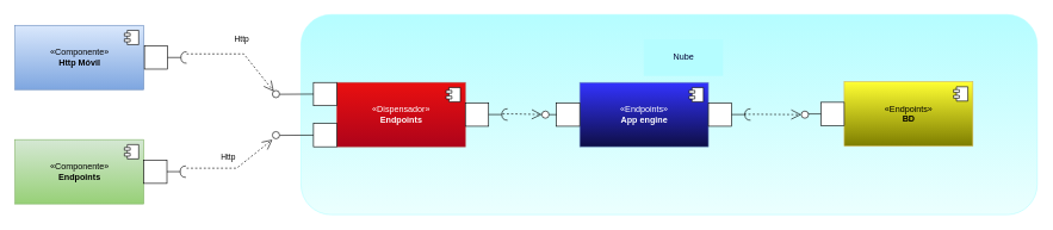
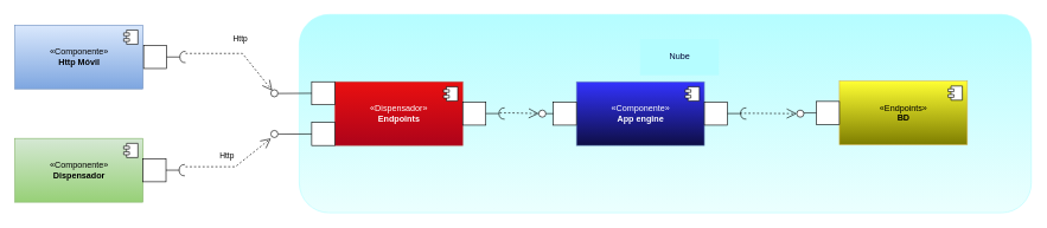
  <mxCell id="0" />
  <mxCell id="1" parent="0" />
  <mxCell id="2" value="«Componente»&lt;br&gt;&lt;b&gt;Http&amp;nbsp;Móvil&lt;/b&gt;" style="html=1;dropTarget=0;fillColor=#dae8fc;gradientColor=#7ea6e0;strokeColor=#6c8ebf;" vertex="1" parent="1"><mxGeometry x="20" y="35" width="180" height="90" as="geometry" /></mxCell>
  <mxCell id="3" value="" style="shape=module;jettyWidth=8;jettyHeight=4;" vertex="1" parent="2"><mxGeometry x="1" width="20" height="20" relative="1" as="geometry"><mxPoint x="-27" y="7" as="offset" /></mxGeometry></mxCell>
- <mxCell id="4" value="«Componente»&lt;br&gt;&lt;b&gt;Endpoints&lt;/b&gt;" style="html=1;dropTarget=0;fillColor=#d5e8d4;gradientColor=#97d077;strokeColor=#82b366;" vertex="1" parent="1"><mxGeometry x="20" y="195" width="180" height="90" as="geometry" /></mxCell>
+ <mxCell id="4" value="«Componente»&lt;br&gt;&lt;b&gt;Dispensador&lt;/b&gt;" style="html=1;dropTarget=0;fillColor=#d5e8d4;gradientColor=#97d077;strokeColor=#82b366;" vertex="1" parent="1"><mxGeometry x="20" y="195" width="180" height="90" as="geometry" /></mxCell>
  <mxCell id="5" value="" style="shape=module;jettyWidth=8;jettyHeight=4;" vertex="1" parent="4"><mxGeometry x="1" width="20" height="20" relative="1" as="geometry"><mxPoint x="-27" y="7" as="offset" /></mxGeometry></mxCell>
  <mxCell id="6" value="" style="rounded=1;whiteSpace=wrap;html=1;fillColor=#B5FDFF;strokeColor=#B5FDFF;gradientColor=#EBFFFE;" vertex="1" parent="1"><mxGeometry x="420" y="20" width="1030" height="280" as="geometry" /></mxCell>
  <mxCell id="7" value="«Dispensador»&lt;br&gt;&lt;b&gt;Endpoints&lt;/b&gt;" style="html=1;dropTarget=0;fillColor=#AD031A;gradientColor=#EA1010;strokeColor=#b85450;gradientDirection=north;fontColor=#FFFFFF;" vertex="1" parent="1"><mxGeometry x="470" y="115" width="180" height="90" as="geometry" /></mxCell>
  <mxCell id="8" value="" style="shape=module;jettyWidth=8;jettyHeight=4;" vertex="1" parent="7"><mxGeometry x="1" width="20" height="20" relative="1" as="geometry"><mxPoint x="-27" y="7" as="offset" /></mxGeometry></mxCell>
- <mxCell id="9" value="«Endpoints»&lt;br&gt;&lt;b&gt;App engine&lt;/b&gt;" style="html=1;dropTarget=0;fillColor=#3333FF;gradientColor=#0E0E45;strokeColor=#6c8ebf;fontColor=#FFFFFF;" vertex="1" parent="1"><mxGeometry x="810" y="115" width="180" height="90" as="geometry" /></mxCell>
+ <mxCell id="9" value="«Componente»&lt;br&gt;&lt;b&gt;App engine&lt;/b&gt;" style="html=1;dropTarget=0;fillColor=#3333FF;gradientColor=#0E0E45;strokeColor=#6c8ebf;fontColor=#FFFFFF;" vertex="1" parent="1"><mxGeometry x="810" y="115" width="180" height="90" as="geometry" /></mxCell>
  <mxCell id="10" value="" style="shape=module;jettyWidth=8;jettyHeight=4;" vertex="1" parent="9"><mxGeometry x="1" width="20" height="20" relative="1" as="geometry"><mxPoint x="-27" y="7" as="offset" /></mxGeometry></mxCell>
  <mxCell id="11" value="«Endpoints»&lt;br&gt;&lt;b&gt;BD&lt;/b&gt;" style="html=1;dropTarget=0;fillColor=#FFFF33;gradientColor=#7D7D00;strokeColor=#d6b656;gradientDirection=south;" vertex="1" parent="1"><mxGeometry x="1180" y="114" width="180" height="90" as="geometry" /></mxCell>
  <mxCell id="12" value="" style="shape=module;jettyWidth=8;jettyHeight=4;" vertex="1" parent="11"><mxGeometry x="1" width="20" height="20" relative="1" as="geometry"><mxPoint x="-27" y="7" as="offset" /></mxGeometry></mxCell>
  <mxCell id="13" value="" style="whiteSpace=wrap;html=1;aspect=fixed;" vertex="1" parent="1"><mxGeometry x="201" y="63.75" width="32.5" height="32.5" as="geometry" /></mxCell>
  <mxCell id="14" value="" style="whiteSpace=wrap;html=1;aspect=fixed;" vertex="1" parent="1"><mxGeometry x="200" y="223.75" width="32.5" height="32.5" as="geometry" /></mxCell>
  <mxCell id="15" value="" style="whiteSpace=wrap;html=1;aspect=fixed;" vertex="1" parent="1"><mxGeometry x="437.5" y="115" width="32.5" height="32.5" as="geometry" /></mxCell>
  <mxCell id="16" value="" style="whiteSpace=wrap;html=1;aspect=fixed;" vertex="1" parent="1"><mxGeometry x="437.5" y="172.5" width="32.5" height="32.5" as="geometry" /></mxCell>
  <mxCell id="17" value="" style="rounded=0;orthogonalLoop=1;jettySize=auto;html=1;endArrow=none;endFill=0;sketch=0;sourcePerimeterSpacing=0;targetPerimeterSpacing=0;exitX=0;exitY=0.5;exitDx=0;exitDy=0;" edge="1" parent="1" source="16"><mxGeometry relative="1" as="geometry"><mxPoint x="730" y="260" as="sourcePoint" /><mxPoint x="390" y="189" as="targetPoint" /></mxGeometry></mxCell>
  <mxCell id="18" value="" style="rounded=0;orthogonalLoop=1;jettySize=auto;html=1;endArrow=halfCircle;endFill=0;endSize=6;strokeWidth=1;sketch=0;exitX=1;exitY=0.5;exitDx=0;exitDy=0;" edge="1" parent="1" source="13"><mxGeometry relative="1" as="geometry"><mxPoint x="770" y="260" as="sourcePoint" /><mxPoint x="260" y="80" as="targetPoint" /></mxGeometry></mxCell>
  <mxCell id="19" value="" style="ellipse;whiteSpace=wrap;html=1;align=center;aspect=fixed;resizable=0;points=[];outlineConnect=0;sketch=0;" vertex="1" parent="1"><mxGeometry x="380" y="183.75" width="10" height="10" as="geometry" /></mxCell>
  <mxCell id="20" value="" style="rounded=0;orthogonalLoop=1;jettySize=auto;html=1;endArrow=halfCircle;endFill=0;endSize=6;strokeWidth=1;sketch=0;exitX=1;exitY=0.5;exitDx=0;exitDy=0;" edge="1" parent="1"><mxGeometry relative="1" as="geometry"><mxPoint x="232.5" y="239.85" as="sourcePoint" /><mxPoint x="259" y="239.85" as="targetPoint" /></mxGeometry></mxCell>
  <mxCell id="21" value="" style="rounded=0;orthogonalLoop=1;jettySize=auto;html=1;endArrow=none;endFill=0;sketch=0;sourcePerimeterSpacing=0;targetPerimeterSpacing=0;exitX=0;exitY=0.5;exitDx=0;exitDy=0;" edge="1" parent="1"><mxGeometry relative="1" as="geometry"><mxPoint x="437.5" y="131.25" as="sourcePoint" /><mxPoint x="390" y="131.5" as="targetPoint" /></mxGeometry></mxCell>
  <mxCell id="22" value="" style="ellipse;whiteSpace=wrap;html=1;align=center;aspect=fixed;resizable=0;points=[];outlineConnect=0;sketch=0;" vertex="1" parent="1"><mxGeometry x="380" y="126.25" width="10" height="10" as="geometry" /></mxCell>
  <mxCell id="23" value="Http" style="endArrow=open;endSize=12;dashed=1;html=1;rounded=0;entryX=0;entryY=1.125;entryDx=0;entryDy=0;entryPerimeter=0;" edge="1" parent="1" target="19"><mxGeometry x="0.054" y="20" width="160" relative="1" as="geometry"><mxPoint x="260" y="235" as="sourcePoint" /><mxPoint x="370" y="185" as="targetPoint" /><Array as="points"><mxPoint x="330" y="235" /></Array><mxPoint as="offset" /></mxGeometry></mxCell>
  <mxCell id="24" value="Http" style="endArrow=open;endSize=12;dashed=1;html=1;rounded=0;" edge="1" parent="1" target="22"><mxGeometry x="0.054" y="20" width="160" relative="1" as="geometry"><mxPoint x="260" y="75" as="sourcePoint" /><mxPoint x="270" y="75" as="targetPoint" /><Array as="points"><mxPoint x="340" y="75" /></Array><mxPoint as="offset" /></mxGeometry></mxCell>
  <mxCell id="25" value="" style="whiteSpace=wrap;html=1;aspect=fixed;" vertex="1" parent="1"><mxGeometry x="650" y="143.75" width="32.5" height="32.5" as="geometry" /></mxCell>
  <mxCell id="26" value="" style="rounded=0;orthogonalLoop=1;jettySize=auto;html=1;endArrow=halfCircle;endFill=0;endSize=6;strokeWidth=1;sketch=0;exitX=1;exitY=0.5;exitDx=0;exitDy=0;" edge="1" parent="1"><mxGeometry relative="1" as="geometry"><mxPoint x="682.5" y="159.85" as="sourcePoint" /><mxPoint x="709" y="159.85" as="targetPoint" /></mxGeometry></mxCell>
  <mxCell id="27" value="" style="whiteSpace=wrap;html=1;aspect=fixed;" vertex="1" parent="1"><mxGeometry x="990" y="143.75" width="32.5" height="32.5" as="geometry" /></mxCell>
  <mxCell id="28" value="" style="rounded=0;orthogonalLoop=1;jettySize=auto;html=1;endArrow=halfCircle;endFill=0;endSize=6;strokeWidth=1;sketch=0;exitX=1;exitY=0.5;exitDx=0;exitDy=0;" edge="1" parent="1"><mxGeometry relative="1" as="geometry"><mxPoint x="1022.5" y="159.85" as="sourcePoint" /><mxPoint x="1049" y="159.85" as="targetPoint" /></mxGeometry></mxCell>
  <mxCell id="29" value="" style="whiteSpace=wrap;html=1;aspect=fixed;" vertex="1" parent="1"><mxGeometry x="777.5" y="143.75" width="32.5" height="32.5" as="geometry" /></mxCell>
  <mxCell id="30" value="" style="rounded=0;orthogonalLoop=1;jettySize=auto;html=1;endArrow=none;endFill=0;sketch=0;sourcePerimeterSpacing=0;targetPerimeterSpacing=0;exitX=0;exitY=0.5;exitDx=0;exitDy=0;" edge="1" source="29" parent="1"><mxGeometry relative="1" as="geometry"><mxPoint x="1070" y="231.25" as="sourcePoint" /><mxPoint x="760" y="160" as="targetPoint" /></mxGeometry></mxCell>
  <mxCell id="31" value="" style="ellipse;whiteSpace=wrap;html=1;align=center;aspect=fixed;resizable=0;points=[];outlineConnect=0;sketch=0;" vertex="1" parent="1"><mxGeometry x="757" y="155" width="10" height="10" as="geometry" /></mxCell>
  <mxCell id="32" value="" style="whiteSpace=wrap;html=1;aspect=fixed;" vertex="1" parent="1"><mxGeometry x="1147.5" y="142.75" width="32.5" height="32.5" as="geometry" /></mxCell>
  <mxCell id="33" value="" style="rounded=0;orthogonalLoop=1;jettySize=auto;html=1;endArrow=none;endFill=0;sketch=0;sourcePerimeterSpacing=0;targetPerimeterSpacing=0;exitX=0;exitY=0.5;exitDx=0;exitDy=0;" edge="1" source="32" parent="1"><mxGeometry relative="1" as="geometry"><mxPoint x="1370" y="230.25" as="sourcePoint" /><mxPoint x="1130" y="159" as="targetPoint" /></mxGeometry></mxCell>
  <mxCell id="34" value="" style="ellipse;whiteSpace=wrap;html=1;align=center;aspect=fixed;resizable=0;points=[];outlineConnect=0;sketch=0;" vertex="1" parent="1"><mxGeometry x="1120" y="155" width="10" height="10" as="geometry" /></mxCell>
  <mxCell id="35" value="" style="endArrow=open;endSize=12;dashed=1;html=1;rounded=0;" edge="1" parent="1" target="31"><mxGeometry x="0.054" y="20" width="160" relative="1" as="geometry"><mxPoint x="702" y="159" as="sourcePoint" /><mxPoint x="822" y="119" as="targetPoint" /><Array as="points"><mxPoint x="720" y="159" /></Array><mxPoint as="offset" /></mxGeometry></mxCell>
  <mxCell id="36" value="" style="endArrow=open;endSize=12;dashed=1;html=1;rounded=0;" edge="1" parent="1" target="34"><mxGeometry x="0.054" y="20" width="160" relative="1" as="geometry"><mxPoint x="1040" y="159.5" as="sourcePoint" /><mxPoint x="1095" y="160.5" as="targetPoint" /><Array as="points"><mxPoint x="1058" y="159.5" /></Array><mxPoint as="offset" /></mxGeometry></mxCell>
  <mxCell id="37" value="&lt;font color=&quot;#000033&quot;&gt;Nube&lt;/font&gt;" style="html=1;strokeColor=#B5FDFF;fontColor=#FFFFFF;fillColor=#B5FDFF;gradientColor=#B5FDFF;gradientDirection=south;" vertex="1" parent="1"><mxGeometry x="900" y="55" width="110" height="50" as="geometry" /></mxCell>
